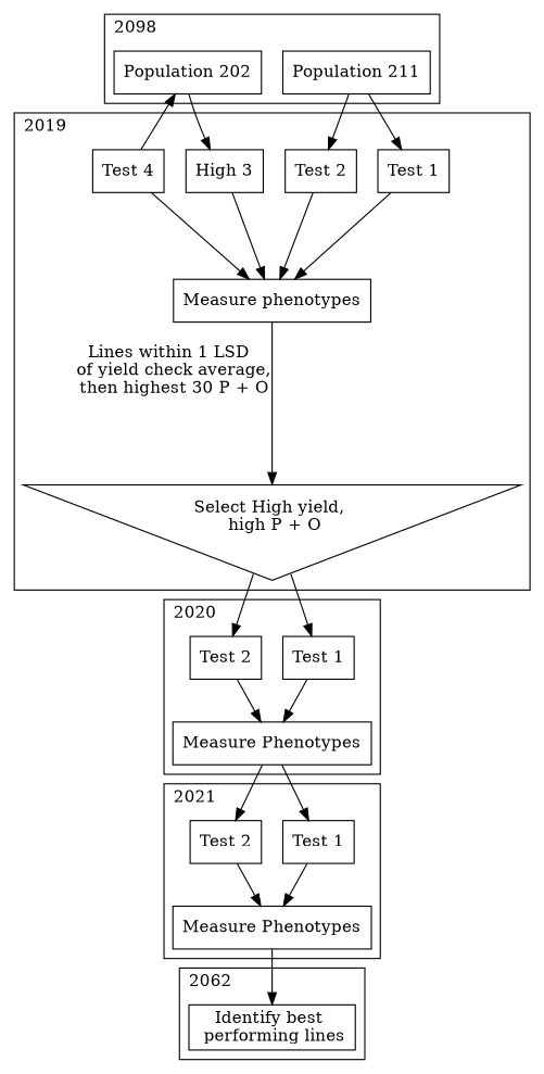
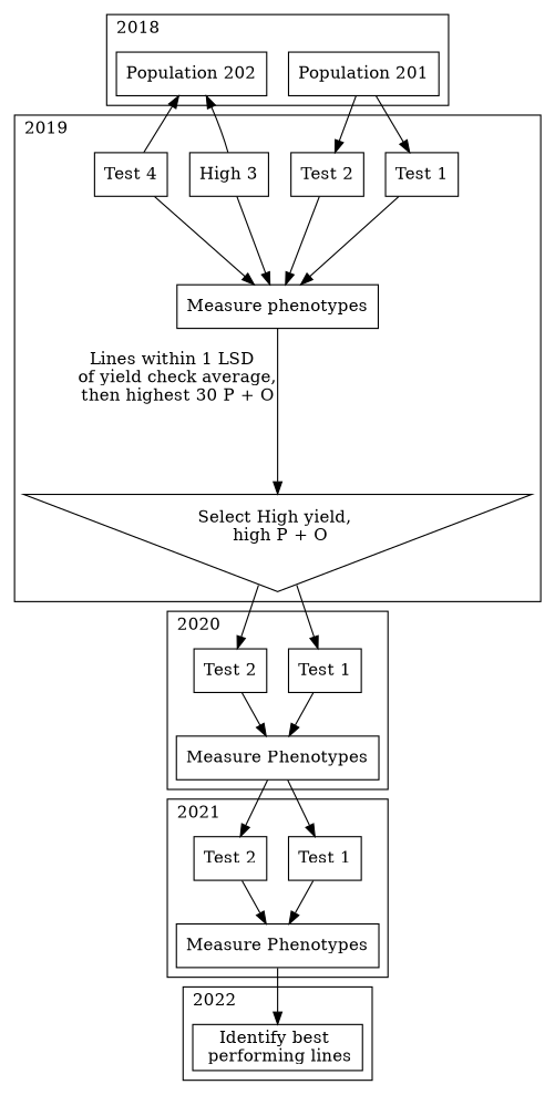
  digraph {
    node [shape=box]
    n1 [label="Test 1"]
    n2 [label="Test 2"]
    n3 [label="High 3"]
    n4 [label="Test 4"]
    n5 [label="Measure phenotypes"]
    n6 [label="Select High yield, \n high P + O" shape=invtriangle]
-   n7 [label="Population 211"]
+   n7 [label="Population 201"]
    n8 [label="Population 202"]
    n9 [label="Test 1"]
    n10 [label="Test 2"]
    n11 [label="Measure Phenotypes"]
    n12 [label="Test 1"]
    n13 [label="Test 2"]
    n14 [label="Measure Phenotypes"]
    n15 [label="Identify best \n performing lines"]
    subgraph cluster_1 {
      label=2019
      labeljust=l
      n1
      n2
      n3
      n4
      n5
      n6
    }
    subgraph cluster_2 {
-     label=2098
+     label=2018
      labeljust=l
      n7
      n8
    }
    subgraph cluster_3 {
      label=2020
      labeljust=l
      n9
      n10
      n11
    }
    subgraph cluster_4 {
      label=2021
      labeljust=l
      n12
      n13
      n14
    }
    subgraph cluster_5 {
-     label=2062
+     label=2022
      labeljust=l
      n15
    }
    n1 -> n5 [minlen=2]
    n2 -> n5 [minlen=2]
    n3 -> n5 [minlen=2]
    n4 -> n5 [minlen=2]
    n4 -> n8
    n5 -> n6 [minlen=3 xlabel="Lines within 1 LSD \n of yield check average,\n then highest 30 P + O"]
    n6 -> n9
    n6 -> n10
    n7 -> n1
    n7 -> n2
-   n8 -> n3
+   n3 -> n8
    n9 -> n11
    n10 -> n11
    n11 -> n12
    n11 -> n13
    n12 -> n14
    n13 -> n14
    n14 -> n15
  }
